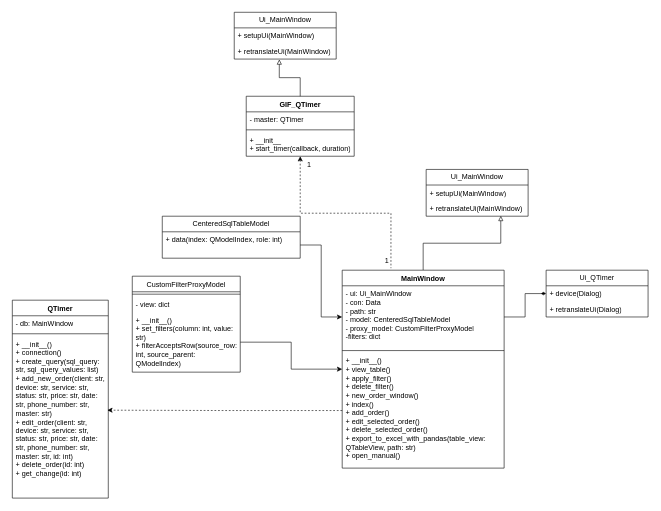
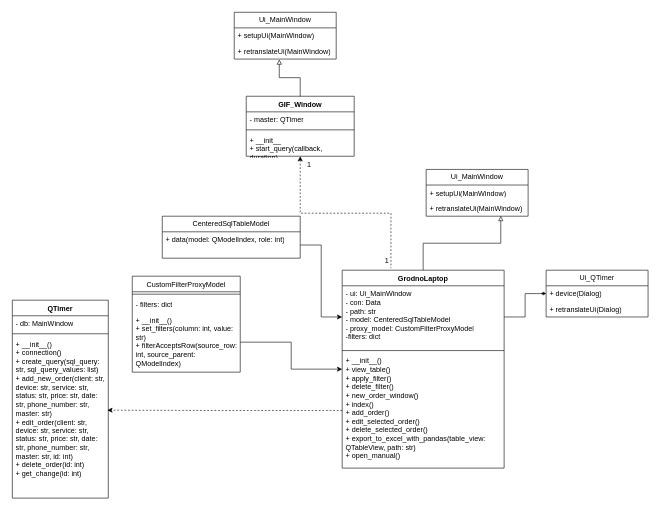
  <mxCell id="0" />
  <mxCell id="1" parent="0" />
- <mxCell id="2" value="GIF_QTimer" style="swimlane;fontStyle=1;align=center;verticalAlign=top;childLayout=stackLayout;horizontal=1;startSize=26;horizontalStack=0;resizeParent=1;resizeParentMax=0;resizeLast=0;collapsible=1;marginBottom=0;whiteSpace=wrap;html=1;" vertex="1" parent="1"><mxGeometry x="410" y="160" width="180" height="100" as="geometry" /></mxCell>
+ <mxCell id="2" value="GIF_Window" style="swimlane;fontStyle=1;align=center;verticalAlign=top;childLayout=stackLayout;horizontal=1;startSize=26;horizontalStack=0;resizeParent=1;resizeParentMax=0;resizeLast=0;collapsible=1;marginBottom=0;whiteSpace=wrap;html=1;" vertex="1" parent="1"><mxGeometry x="410" y="160" width="180" height="100" as="geometry" /></mxCell>
  <mxCell id="3" value="- master: QTimer" style="text;strokeColor=none;fillColor=none;align=left;verticalAlign=top;spacingLeft=4;spacingRight=4;overflow=hidden;rotatable=0;points=[[0,0.5],[1,0.5]];portConstraint=eastwest;whiteSpace=wrap;html=1;" vertex="1" parent="2"><mxGeometry y="26" width="180" height="26" as="geometry" /></mxCell>
  <mxCell id="4" value="" style="line;strokeWidth=1;fillColor=none;align=left;verticalAlign=middle;spacingTop=-1;spacingLeft=3;spacingRight=3;rotatable=0;labelPosition=right;points=[];portConstraint=eastwest;strokeColor=inherit;" vertex="1" parent="2"><mxGeometry y="52" width="180" height="8" as="geometry" /></mxCell>
- <mxCell id="5" value="+ __init__&lt;div&gt;+ start_timer(callback, duration)&lt;/div&gt;" style="text;strokeColor=none;fillColor=none;align=left;verticalAlign=top;spacingLeft=4;spacingRight=4;overflow=hidden;rotatable=0;points=[[0,0.5],[1,0.5]];portConstraint=eastwest;whiteSpace=wrap;html=1;" vertex="1" parent="2"><mxGeometry y="60" width="180" height="40" as="geometry" /></mxCell>
+ <mxCell id="5" value="+ __init__&lt;div&gt;+ start_query(callback, duration)&lt;/div&gt;" style="text;strokeColor=none;fillColor=none;align=left;verticalAlign=top;spacingLeft=4;spacingRight=4;overflow=hidden;rotatable=0;points=[[0,0.5],[1,0.5]];portConstraint=eastwest;whiteSpace=wrap;html=1;" vertex="1" parent="2"><mxGeometry y="60" width="180" height="40" as="geometry" /></mxCell>
  <mxCell id="6" value="Ui_MainWindow" style="swimlane;fontStyle=0;childLayout=stackLayout;horizontal=1;startSize=26;fillColor=none;horizontalStack=0;resizeParent=1;resizeParentMax=0;resizeLast=0;collapsible=1;marginBottom=0;whiteSpace=wrap;html=1;" vertex="1" parent="1"><mxGeometry x="390" y="20" width="170" height="78" as="geometry" /></mxCell>
  <mxCell id="7" value="+ setupUi(MainWindow)" style="text;strokeColor=none;fillColor=none;align=left;verticalAlign=top;spacingLeft=4;spacingRight=4;overflow=hidden;rotatable=0;points=[[0,0.5],[1,0.5]];portConstraint=eastwest;whiteSpace=wrap;html=1;" vertex="1" parent="6"><mxGeometry y="26" width="170" height="26" as="geometry" /></mxCell>
  <mxCell id="8" value="+ retranslateUi(MainWindow)" style="text;strokeColor=none;fillColor=none;align=left;verticalAlign=top;spacingLeft=4;spacingRight=4;overflow=hidden;rotatable=0;points=[[0,0.5],[1,0.5]];portConstraint=eastwest;whiteSpace=wrap;html=1;" vertex="1" parent="6"><mxGeometry y="52" width="170" height="26" as="geometry" /></mxCell>
  <mxCell id="9" value="Ui_MainWindow" style="swimlane;fontStyle=0;childLayout=stackLayout;horizontal=1;startSize=26;fillColor=none;horizontalStack=0;resizeParent=1;resizeParentMax=0;resizeLast=0;collapsible=1;marginBottom=0;whiteSpace=wrap;html=1;" vertex="1" parent="1"><mxGeometry x="710" y="282" width="170" height="78" as="geometry" /></mxCell>
  <mxCell id="10" value="+ setupUi(MainWindow)" style="text;strokeColor=none;fillColor=none;align=left;verticalAlign=top;spacingLeft=4;spacingRight=4;overflow=hidden;rotatable=0;points=[[0,0.5],[1,0.5]];portConstraint=eastwest;whiteSpace=wrap;html=1;" vertex="1" parent="9"><mxGeometry y="26" width="170" height="26" as="geometry" /></mxCell>
  <mxCell id="11" value="+ retranslateUi(MainWindow)" style="text;strokeColor=none;fillColor=none;align=left;verticalAlign=top;spacingLeft=4;spacingRight=4;overflow=hidden;rotatable=0;points=[[0,0.5],[1,0.5]];portConstraint=eastwest;whiteSpace=wrap;html=1;" vertex="1" parent="9"><mxGeometry y="52" width="170" height="26" as="geometry" /></mxCell>
  <mxCell id="12" style="edgeStyle=orthogonalEdgeStyle;rounded=0;orthogonalLoop=1;jettySize=auto;html=1;exitX=0.5;exitY=0;exitDx=0;exitDy=0;entryX=0.442;entryY=1.023;entryDx=0;entryDy=0;entryPerimeter=0;endArrow=block;endFill=0;" edge="1" parent="1" source="2" target="8"><mxGeometry relative="1" as="geometry" /></mxCell>
  <mxCell id="13" value="Ui_QTimer" style="swimlane;fontStyle=0;childLayout=stackLayout;horizontal=1;startSize=26;fillColor=none;horizontalStack=0;resizeParent=1;resizeParentMax=0;resizeLast=0;collapsible=1;marginBottom=0;whiteSpace=wrap;html=1;" vertex="1" parent="1"><mxGeometry x="910" y="450" width="170" height="78" as="geometry" /></mxCell>
  <mxCell id="14" value="+ device(Dialog)" style="text;strokeColor=none;fillColor=none;align=left;verticalAlign=top;spacingLeft=4;spacingRight=4;overflow=hidden;rotatable=0;points=[[0,0.5],[1,0.5]];portConstraint=eastwest;whiteSpace=wrap;html=1;" vertex="1" parent="13"><mxGeometry y="26" width="170" height="26" as="geometry" /></mxCell>
  <mxCell id="15" value="+ retranslateUi(Dialog)" style="text;strokeColor=none;fillColor=none;align=left;verticalAlign=top;spacingLeft=4;spacingRight=4;overflow=hidden;rotatable=0;points=[[0,0.5],[1,0.5]];portConstraint=eastwest;whiteSpace=wrap;html=1;" vertex="1" parent="13"><mxGeometry y="52" width="170" height="26" as="geometry" /></mxCell>
  <mxCell id="16" value="QTimer" style="swimlane;fontStyle=1;align=center;verticalAlign=top;childLayout=stackLayout;horizontal=1;startSize=26;horizontalStack=0;resizeParent=1;resizeParentMax=0;resizeLast=0;collapsible=1;marginBottom=0;whiteSpace=wrap;html=1;" vertex="1" parent="1"><mxGeometry x="20" y="500" width="160" height="330" as="geometry" /></mxCell>
  <mxCell id="17" value="- db: MainWindow" style="text;strokeColor=none;fillColor=none;align=left;verticalAlign=top;spacingLeft=4;spacingRight=4;overflow=hidden;rotatable=0;points=[[0,0.5],[1,0.5]];portConstraint=eastwest;whiteSpace=wrap;html=1;" vertex="1" parent="16"><mxGeometry y="26" width="160" height="26" as="geometry" /></mxCell>
  <mxCell id="18" value="" style="line;strokeWidth=1;fillColor=none;align=left;verticalAlign=middle;spacingTop=-1;spacingLeft=3;spacingRight=3;rotatable=0;labelPosition=right;points=[];portConstraint=eastwest;strokeColor=inherit;" vertex="1" parent="16"><mxGeometry y="52" width="160" height="8" as="geometry" /></mxCell>
  <mxCell id="19" value="+ __init__()&lt;div&gt;+ connection()&lt;/div&gt;&lt;div&gt;+ create_query(sql_query: str, sql_query_values: list)&lt;/div&gt;&lt;div&gt;+ add_new_order(client: str, device: str, service: str, status: str, price: str, date: str, phone_number: str, master: str)&lt;/div&gt;&lt;div&gt;+ edit_order(client: str, device: str, service: str, status: str, price: str, date: str, phone_number: str, master: str, id: int)&lt;br&gt;&lt;/div&gt;&lt;div&gt;+ delete_order(id: int)&lt;/div&gt;&lt;div&gt;+ get_change(id: int)&lt;/div&gt;" style="text;strokeColor=none;fillColor=none;align=left;verticalAlign=top;spacingLeft=4;spacingRight=4;overflow=hidden;rotatable=0;points=[[0,0.5],[1,0.5]];portConstraint=eastwest;whiteSpace=wrap;html=1;" vertex="1" parent="16"><mxGeometry y="60" width="160" height="270" as="geometry" /></mxCell>
  <mxCell id="20" value="CenteredSqlTableModel" style="swimlane;fontStyle=0;childLayout=stackLayout;horizontal=1;startSize=26;fillColor=none;horizontalStack=0;resizeParent=1;resizeParentMax=0;resizeLast=0;collapsible=1;marginBottom=0;whiteSpace=wrap;html=1;" vertex="1" parent="1"><mxGeometry x="270" y="360" width="230" height="70" as="geometry" /></mxCell>
- <mxCell id="21" value="+ data(index: QModelIndex, role: int)" style="text;strokeColor=none;fillColor=none;align=left;verticalAlign=top;spacingLeft=4;spacingRight=4;overflow=hidden;rotatable=0;points=[[0,0.5],[1,0.5]];portConstraint=eastwest;whiteSpace=wrap;html=1;" vertex="1" parent="20"><mxGeometry y="26" width="230" height="44" as="geometry" /></mxCell>
+ <mxCell id="21" value="+ data(model: QModelIndex, role: int)" style="text;strokeColor=none;fillColor=none;align=left;verticalAlign=top;spacingLeft=4;spacingRight=4;overflow=hidden;rotatable=0;points=[[0,0.5],[1,0.5]];portConstraint=eastwest;whiteSpace=wrap;html=1;" vertex="1" parent="20"><mxGeometry y="26" width="230" height="44" as="geometry" /></mxCell>
  <mxCell id="22" value="&lt;span style=&quot;font-weight: 400;&quot;&gt;CustomFilterProxyModel&lt;/span&gt;" style="swimlane;fontStyle=1;align=center;verticalAlign=top;childLayout=stackLayout;horizontal=1;startSize=26;horizontalStack=0;resizeParent=1;resizeParentMax=0;resizeLast=0;collapsible=1;marginBottom=0;whiteSpace=wrap;html=1;" vertex="1" parent="1"><mxGeometry x="220" y="460" width="180" height="160" as="geometry" /></mxCell>
  <mxCell id="23" value="" style="line;strokeWidth=1;fillColor=none;align=left;verticalAlign=middle;spacingTop=-1;spacingLeft=3;spacingRight=3;rotatable=0;labelPosition=right;points=[];portConstraint=eastwest;strokeColor=inherit;" vertex="1" parent="22"><mxGeometry y="26" width="180" height="8" as="geometry" /></mxCell>
- <mxCell id="24" value="- view: dict" style="text;strokeColor=none;fillColor=none;align=left;verticalAlign=top;spacingLeft=4;spacingRight=4;overflow=hidden;rotatable=0;points=[[0,0.5],[1,0.5]];portConstraint=eastwest;whiteSpace=wrap;html=1;" vertex="1" parent="22"><mxGeometry y="34" width="180" height="26" as="geometry" /></mxCell>
+ <mxCell id="24" value="- filters: dict" style="text;strokeColor=none;fillColor=none;align=left;verticalAlign=top;spacingLeft=4;spacingRight=4;overflow=hidden;rotatable=0;points=[[0,0.5],[1,0.5]];portConstraint=eastwest;whiteSpace=wrap;html=1;" vertex="1" parent="22"><mxGeometry y="34" width="180" height="26" as="geometry" /></mxCell>
  <mxCell id="25" value="+ __init__()&lt;div&gt;+ set_filters(column: int, value: str)&lt;/div&gt;&lt;div&gt;+ filterAcceptsRow(source_row: int, source_parent: QModelIndex)&lt;/div&gt;" style="text;strokeColor=none;fillColor=none;align=left;verticalAlign=top;spacingLeft=4;spacingRight=4;overflow=hidden;rotatable=0;points=[[0,0.5],[1,0.5]];portConstraint=eastwest;whiteSpace=wrap;html=1;" vertex="1" parent="22"><mxGeometry y="60" width="180" height="100" as="geometry" /></mxCell>
  <mxCell id="26" style="edgeStyle=orthogonalEdgeStyle;rounded=0;orthogonalLoop=1;jettySize=auto;html=1;entryX=1;entryY=0.5;entryDx=0;entryDy=0;endArrow=none;endFill=0;startArrow=classic;startFill=1;" edge="1" parent="1" source="28" target="25"><mxGeometry relative="1" as="geometry" /></mxCell>
  <mxCell id="27" style="edgeStyle=orthogonalEdgeStyle;rounded=0;orthogonalLoop=1;jettySize=auto;html=1;endArrow=block;endFill=0;entryX=0.732;entryY=0.977;entryDx=0;entryDy=0;entryPerimeter=0;exitX=0.5;exitY=0;exitDx=0;exitDy=0;" edge="1" parent="1" source="28" target="11"><mxGeometry relative="1" as="geometry"><mxPoint x="705" y="360" as="targetPoint" /><mxPoint x="710" y="440" as="sourcePoint" /></mxGeometry></mxCell>
- <mxCell id="28" value="MainWindow" style="swimlane;fontStyle=1;align=center;verticalAlign=top;childLayout=stackLayout;horizontal=1;startSize=26;horizontalStack=0;resizeParent=1;resizeParentMax=0;resizeLast=0;collapsible=1;marginBottom=0;whiteSpace=wrap;html=1;" vertex="1" parent="1"><mxGeometry x="570" y="450" width="270" height="330" as="geometry" /></mxCell>
+ <mxCell id="28" value="GrodnoLaptop" style="swimlane;fontStyle=1;align=center;verticalAlign=top;childLayout=stackLayout;horizontal=1;startSize=26;horizontalStack=0;resizeParent=1;resizeParentMax=0;resizeLast=0;collapsible=1;marginBottom=0;whiteSpace=wrap;html=1;" vertex="1" parent="1"><mxGeometry x="570" y="450" width="270" height="330" as="geometry" /></mxCell>
  <mxCell id="29" value="- ui: Ui_MainWindow&lt;div&gt;- con: Data&lt;/div&gt;&lt;div&gt;- path: str&lt;/div&gt;&lt;div&gt;- model: CenteredSqlTableModel&lt;/div&gt;&lt;div&gt;- proxy_model: CustomFilterProxyModel&lt;/div&gt;&lt;div&gt;-filters: dict&lt;/div&gt;" style="text;strokeColor=none;fillColor=none;align=left;verticalAlign=top;spacingLeft=4;spacingRight=4;overflow=hidden;rotatable=0;points=[[0,0.5],[1,0.5]];portConstraint=eastwest;whiteSpace=wrap;html=1;" vertex="1" parent="28"><mxGeometry y="26" width="270" height="104" as="geometry" /></mxCell>
  <mxCell id="30" value="" style="line;strokeWidth=1;fillColor=none;align=left;verticalAlign=middle;spacingTop=-1;spacingLeft=3;spacingRight=3;rotatable=0;labelPosition=right;points=[];portConstraint=eastwest;strokeColor=inherit;" vertex="1" parent="28"><mxGeometry y="130" width="270" height="8" as="geometry" /></mxCell>
  <mxCell id="31" value="+ __init__()&lt;div&gt;+ view_table()&lt;/div&gt;&lt;div&gt;+ apply_filter()&lt;/div&gt;&lt;div&gt;+ delete_filter()&lt;/div&gt;&lt;div&gt;+ new_order_window()&lt;/div&gt;&lt;div&gt;+ index()&lt;/div&gt;&lt;div&gt;+ add_order()&lt;/div&gt;&lt;div&gt;+ edit_selected_order()&lt;/div&gt;&lt;div&gt;+ delete_selected_order()&lt;/div&gt;&lt;div&gt;+ export_to_excel_with_pandas(table_view: QTableView, path: str)&lt;/div&gt;&lt;div&gt;+ open_manual()&lt;/div&gt;" style="text;strokeColor=none;fillColor=none;align=left;verticalAlign=top;spacingLeft=4;spacingRight=4;overflow=hidden;rotatable=0;points=[[0,0.5],[1,0.5]];portConstraint=eastwest;whiteSpace=wrap;html=1;" vertex="1" parent="28"><mxGeometry y="138" width="270" height="192" as="geometry" /></mxCell>
  <mxCell id="32" style="edgeStyle=orthogonalEdgeStyle;rounded=0;orthogonalLoop=1;jettySize=auto;html=1;entryX=0.99;entryY=0.457;entryDx=0;entryDy=0;entryPerimeter=0;endArrow=classic;endFill=1;dashed=1;" edge="1" parent="1" source="31" target="19"><mxGeometry relative="1" as="geometry" /></mxCell>
  <mxCell id="33" style="edgeStyle=orthogonalEdgeStyle;rounded=0;orthogonalLoop=1;jettySize=auto;html=1;exitX=0;exitY=0.5;exitDx=0;exitDy=0;entryX=1;entryY=0.5;entryDx=0;entryDy=0;endArrow=none;endFill=0;startArrow=classic;startFill=1;" edge="1" parent="1" source="29" target="21"><mxGeometry relative="1" as="geometry" /></mxCell>
  <mxCell id="34" style="edgeStyle=orthogonalEdgeStyle;rounded=0;orthogonalLoop=1;jettySize=auto;html=1;entryX=0;entryY=0.5;entryDx=0;entryDy=0;endArrow=diamondThin;endFill=1;" edge="1" parent="1" source="29" target="14"><mxGeometry relative="1" as="geometry" /></mxCell>
  <mxCell id="35" style="edgeStyle=orthogonalEdgeStyle;rounded=0;orthogonalLoop=1;jettySize=auto;html=1;entryX=0.301;entryY=-0.01;entryDx=0;entryDy=0;entryPerimeter=0;startArrow=classic;startFill=1;endArrow=none;endFill=0;dashed=1;" edge="1" parent="1" source="2" target="28"><mxGeometry relative="1" as="geometry" /></mxCell>
  <mxCell id="36" value="1" style="text;html=1;align=center;verticalAlign=middle;whiteSpace=wrap;rounded=0;" vertex="1" parent="1"><mxGeometry x="500" y="260" width="30" height="30" as="geometry" /></mxCell>
  <mxCell id="37" value="1" style="text;html=1;align=center;verticalAlign=middle;whiteSpace=wrap;rounded=0;" vertex="1" parent="1"><mxGeometry x="630" y="420" width="30" height="30" as="geometry" /></mxCell>
